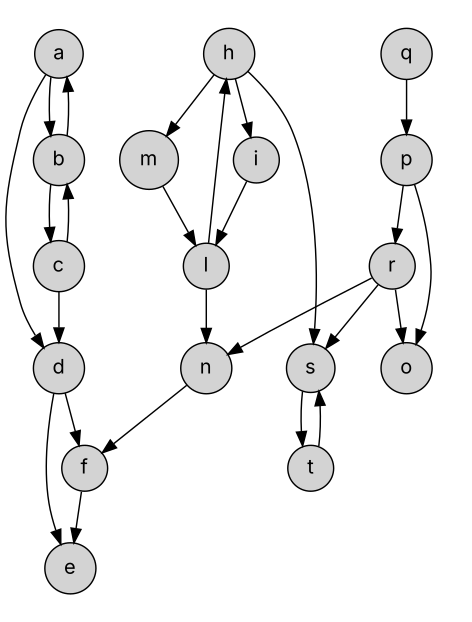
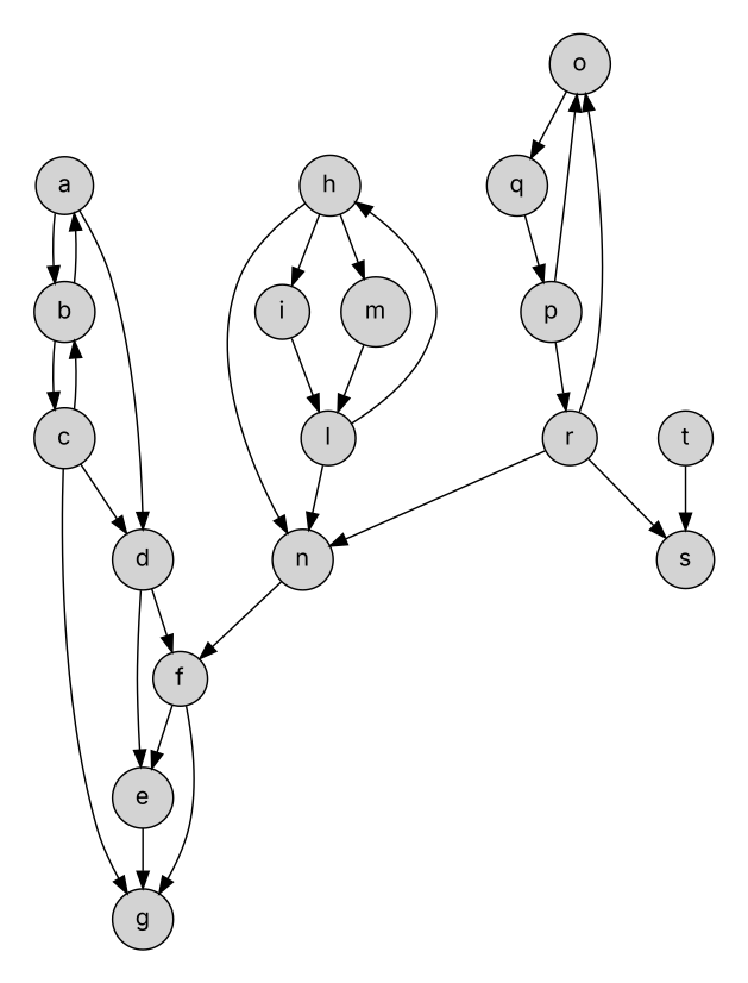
  digraph {
    bgcolor=white
    fontname=Inter
    node [fontname=Inter shape=circle style=filled]
    edge [fontname=Inter]
    a [width=0.25]
    b [width=0.25]
    c [width=0.25]
+   g [width=0.25]
    d [width=0.25]
    e [width=0.25]
    f [width=0.25]
    h [width=0.25]
    i [width=0.25]
    m [width=0.25]
    l [width=0.25]
    n [width=0.25]
    o [width=0.25]
    p [width=0.25]
    q [width=0.25]
    r [width=0.25]
    s [width=0.25]
    t [width=0.25]
    subgraph cluster_1 {
      color=transparent
      a
      b
      c
    }
    subgraph cluster_2 {
      color=transparent
+     g
      d
      e
      f
    }
    subgraph cluster_3 {
      color=transparent
      h
      i
      m
      l
    }
    subgraph cluster_4 {
      color=transparent
      n
    }
    subgraph cluster_5 {
      color=transparent
      o
      p
      q
      r
    }
    subgraph cluster_6 {
      color=transparent
      s
      t
    }
    a -> b
    a -> d
    b -> a
    b -> c
    c -> b
+   c -> g
    c -> d
    d -> e
    d -> f
+   e -> g
+   f -> g
    f -> e
    h -> i
    h -> m
-   h -> s
+   h -> n
    i -> l
    m -> l
    l -> h
    l -> n
    n -> f
+   o -> q
    p -> o
    p -> r
    q -> p
    r -> n
    r -> o
    r -> s
-   s -> t
    t -> s
  }
